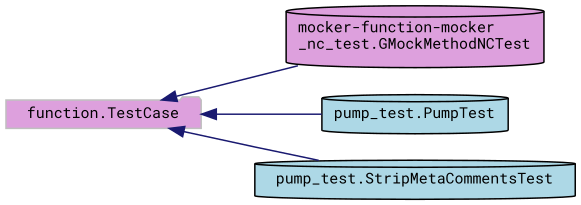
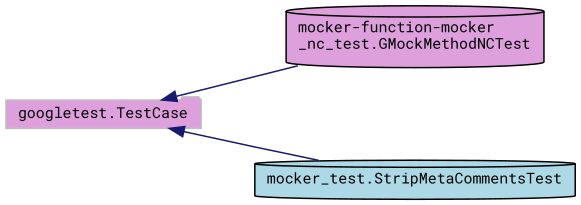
  digraph {
    fontname="Roboto Mono"
    rankdir=LR
    node [color=black fillcolor=plum fontname="Roboto Mono" fontsize=10 shape=cylinder style=filled]
    edge [color=midnightblue dir=back fontname="Roboto Mono" fontsize=10 labelfontname=Helvetica labelfontsize=10 style=solid]
-   n1 [color=grey75 height=0.2 label="function.TestCase" shape=folder width=0.4]
+   n1 [color=grey75 height=0.2 label="googletest.TestCase" shape=folder width=0.4]
    n2 [height=0.2 label="mocker-function-mocker\l_nc_test.GMockMethodNCTest" width=0.4]
-   n3 [fillcolor=lightblue height=0.2 label="pump_test.PumpTest" width=0.4]
-   n4 [fillcolor=lightblue height=0.2 label="pump_test.StripMetaCommentsTest" width=0.4]
+   n4 [fillcolor=lightblue height=0.2 label="mocker_test.StripMetaCommentsTest" width=0.4]
    n1 -> n2
-   n1 -> n3
    n1 -> n4
  }
